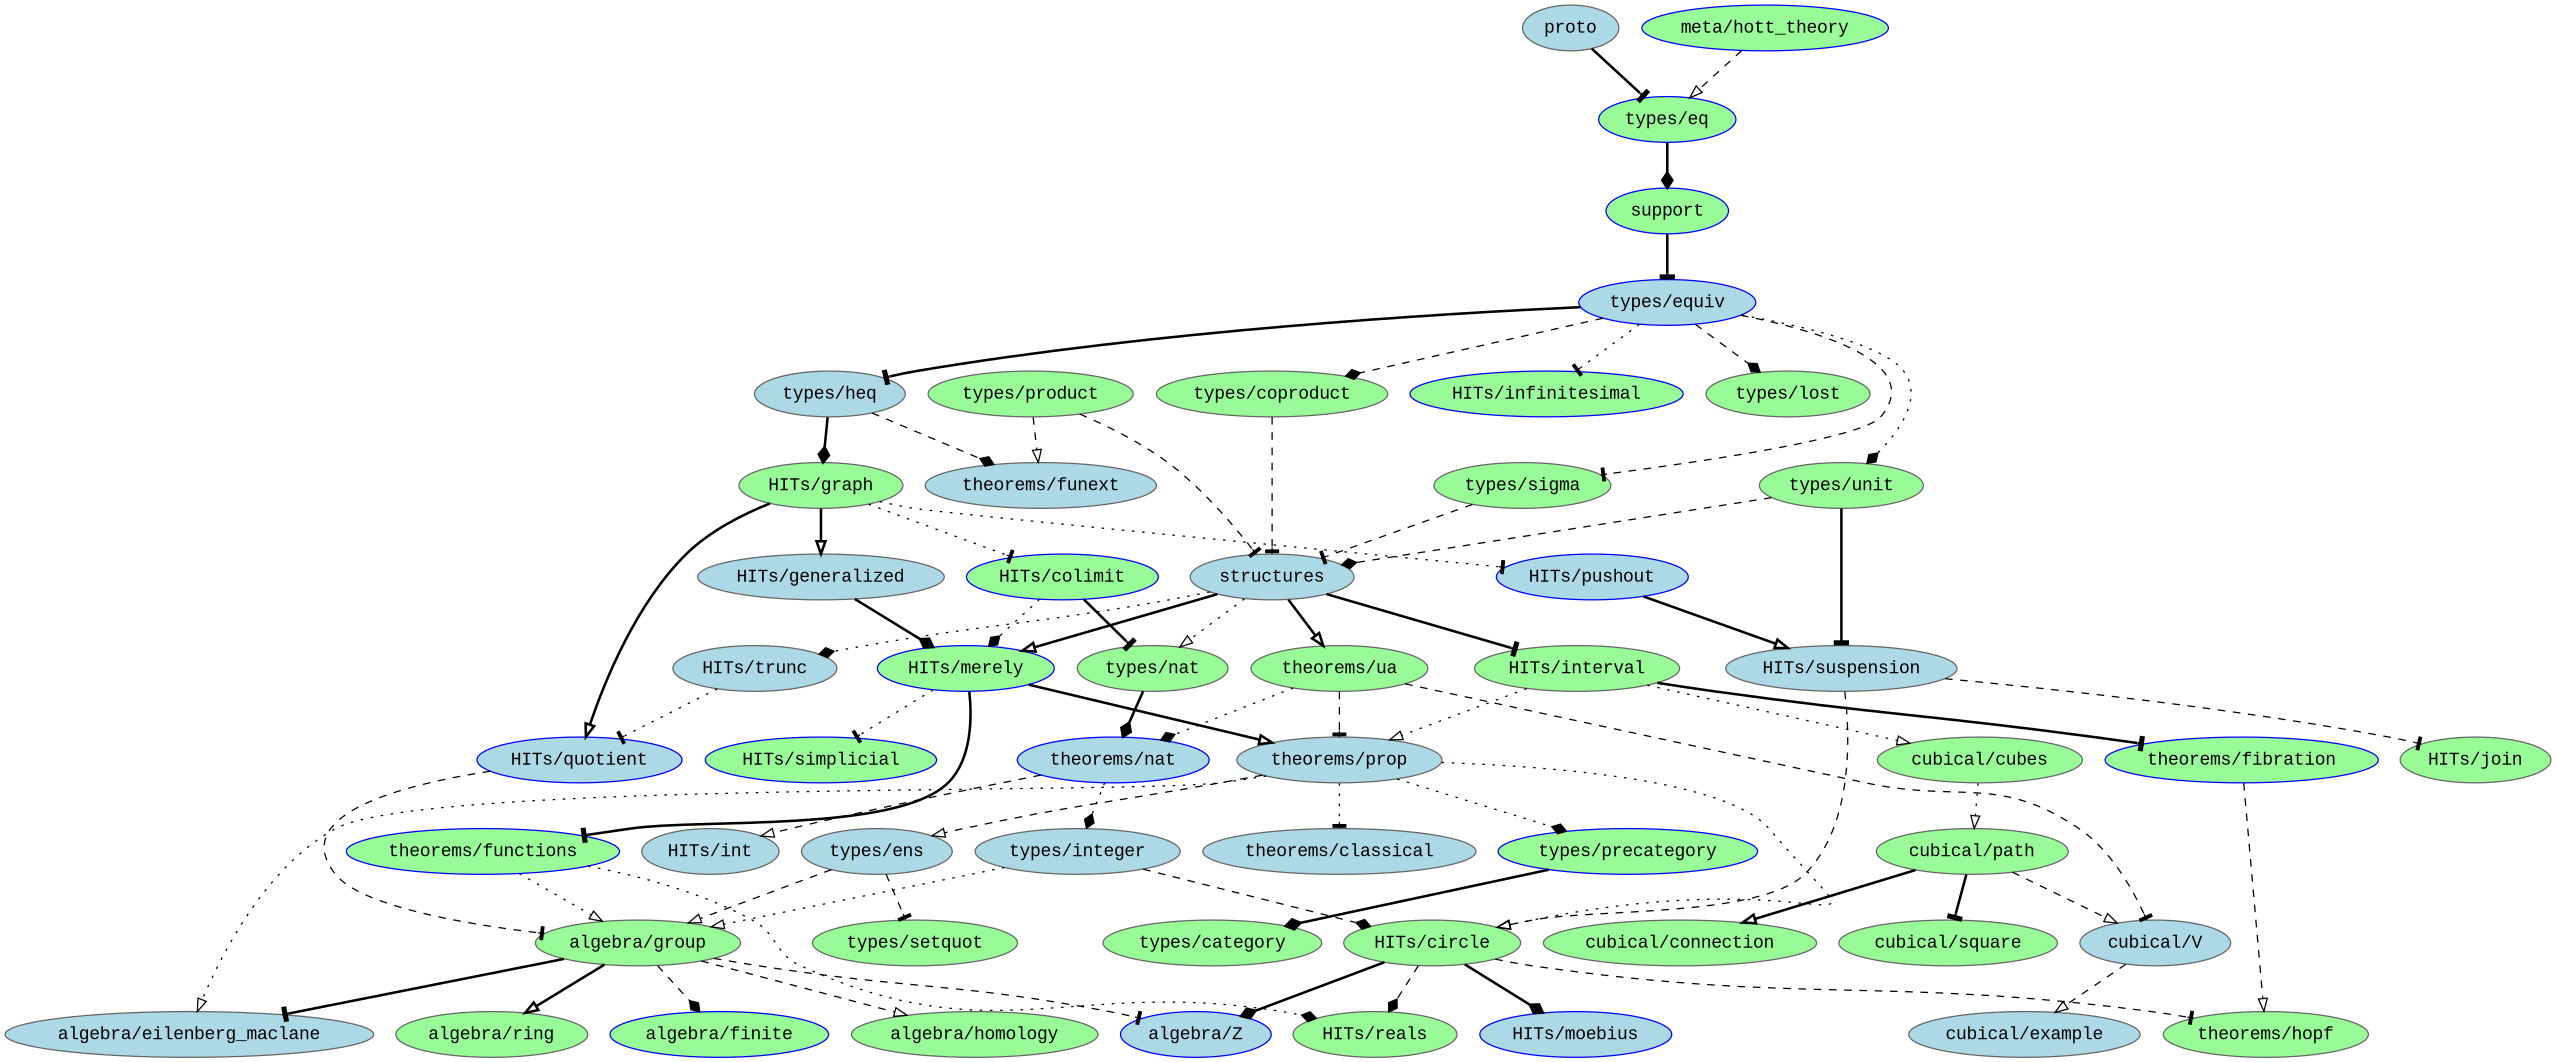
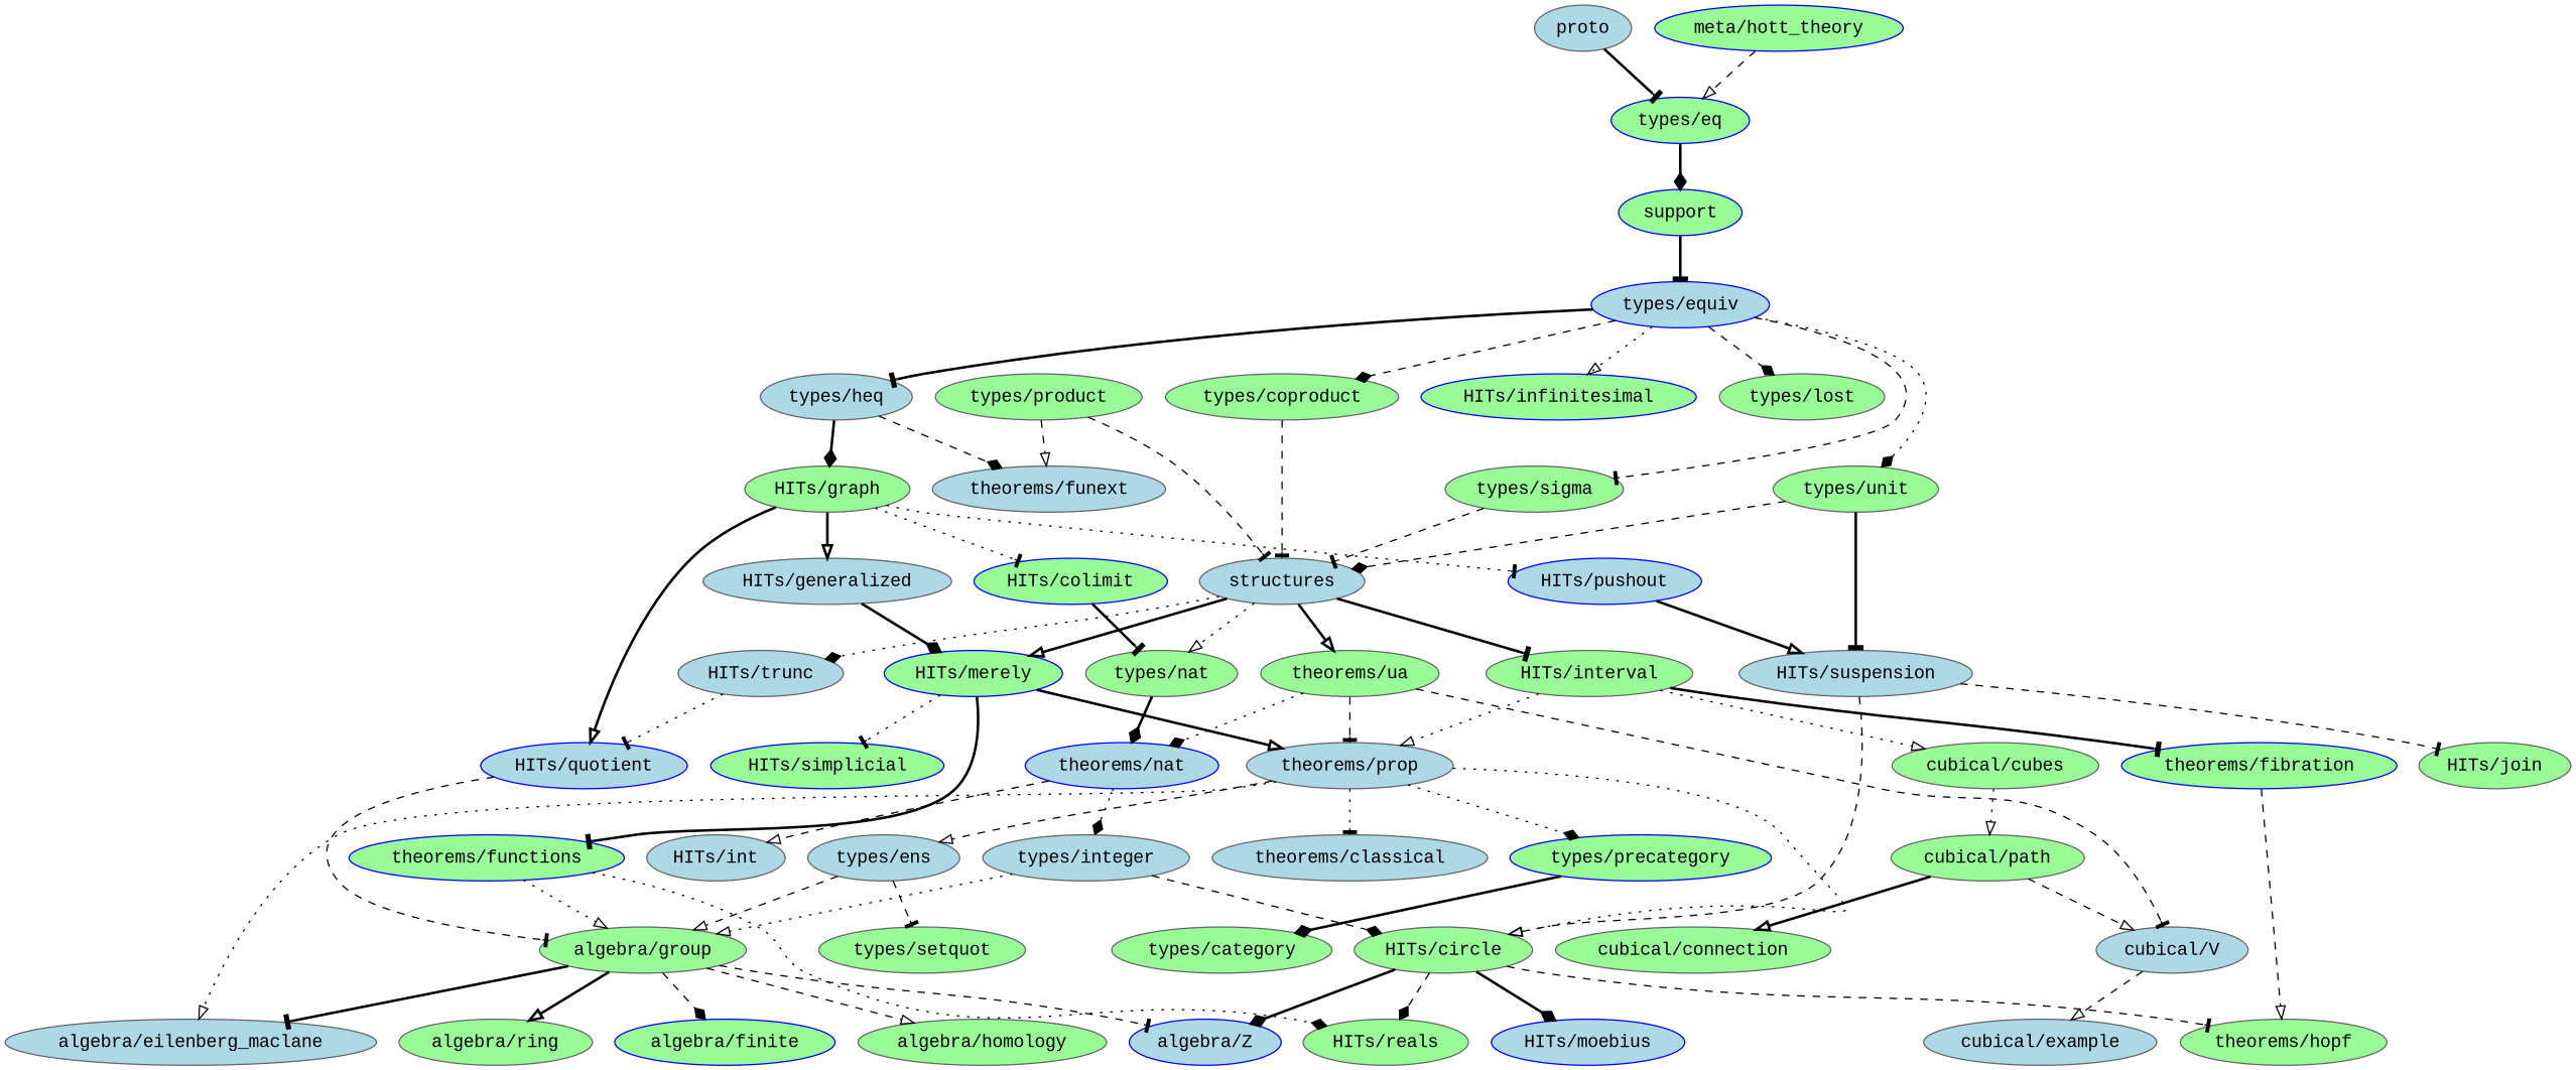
  digraph {
    fontname="Liberation Mono"
    node [color=gray40 fillcolor=palegreen fontname="Liberation Mono" style=filled]
    edge [arrowhead=tee fontname="Liberation Mono" style=dashed]
    "algebra/group"
    "algebra/eilenberg_maclane" [fillcolor=lightblue]
    "algebra/finite" [color=blue]
    "algebra/homology"
    "algebra/ring"
    "algebra/Z" [color=blue fillcolor=lightblue]
    "types/eq" [color=blue]
    support [color=blue]
    "types/equiv" [color=blue fillcolor=lightblue]
    "types/coproduct"
    "types/heq" [fillcolor=lightblue]
    "HITs/infinitesimal" [color=blue]
    "types/lost"
    "types/unit"
    "types/sigma"
    "types/nat"
    "theorems/nat" [color=blue fillcolor=lightblue]
    structures [fillcolor=lightblue]
    "types/ens" [fillcolor=lightblue]
    "types/setquot"
    "HITs/graph"
    "theorems/funext" [fillcolor=lightblue]
    "HITs/suspension" [fillcolor=lightblue]
    "types/integer" [fillcolor=lightblue]
    "HITs/circle"
    "types/precategory" [color=blue]
    "types/category"
    "types/product"
    "HITs/interval"
    "cubical/cubes"
    "theorems/prop" [fillcolor=lightblue]
    "theorems/fibration" [color=blue]
    "HITs/merely" [color=blue]
    "HITs/simplicial" [color=blue]
    "theorems/functions" [color=blue]
    "HITs/trunc" [fillcolor=lightblue]
    "HITs/quotient" [color=blue fillcolor=lightblue]
    "HITs/colimit" [color=blue]
    "HITs/generalized" [fillcolor=lightblue]
    "HITs/pushout" [color=blue fillcolor=lightblue]
    "theorems/hopf"
    "HITs/moebius" [color=blue fillcolor=lightblue]
    "HITs/reals"
    "HITs/join"
    "cubical/path"
    "cubical/connection"
-   "cubical/square"
    "cubical/V" [fillcolor=lightblue]
    "cubical/example" [fillcolor=lightblue]
    "theorems/ua"
    "HITs/int" [fillcolor=lightblue]
    "theorems/classical" [fillcolor=lightblue]
    proto [fillcolor=lightblue]
    "meta/hott_theory" [color=blue]
    subgraph sub_1 {
      "algebra/group"
      "algebra/eilenberg_maclane"
      "algebra/finite"
      "algebra/homology"
      "algebra/ring"
      "algebra/Z"
    }
    subgraph sub_2 {
      "algebra/group"
      "types/eq"
      support
      "types/equiv"
      "types/coproduct"
      "types/heq"
      "HITs/infinitesimal"
      "types/lost"
      "types/unit"
      "types/sigma"
      "types/nat"
      "theorems/nat"
      structures
      "types/ens"
      "types/setquot"
      "HITs/graph"
      "theorems/funext"
      "HITs/suspension"
      "types/integer"
      "HITs/circle"
      "types/precategory"
      "types/category"
      "types/product"
    }
    subgraph sub_3 {
      "algebra/group"
      "algebra/Z"
      "HITs/infinitesimal"
      "types/nat"
      "HITs/graph"
      "HITs/suspension"
      "HITs/circle"
      "HITs/interval"
      "cubical/cubes"
      "theorems/prop"
      "theorems/fibration"
      "HITs/merely"
      "HITs/simplicial"
      "theorems/functions"
      "HITs/trunc"
      "HITs/quotient"
      "HITs/colimit"
      "HITs/generalized"
      "HITs/pushout"
      "theorems/hopf"
      "HITs/moebius"
      "HITs/reals"
      "HITs/join"
    }
    subgraph sub_4 {
      "cubical/cubes"
      "cubical/path"
      "cubical/connection"
-     "cubical/square"
      "cubical/V"
      "cubical/example"
    }
    subgraph sub_5 {
      "algebra/group"
      "algebra/eilenberg_maclane"
      "theorems/nat"
      "types/ens"
      "theorems/funext"
      "types/integer"
      "HITs/circle"
      "types/precategory"
      "types/product"
      "theorems/prop"
      "theorems/fibration"
      "theorems/functions"
      "theorems/hopf"
      "HITs/reals"
      "cubical/V"
      "theorems/ua"
      "HITs/int"
      "theorems/classical"
    }
    "algebra/group" -> "algebra/eilenberg_maclane" [style=bold]
    "algebra/group" -> "algebra/finite" [arrowhead=diamond]
    "algebra/group" -> "algebra/homology" [arrowhead=onormal]
    "algebra/group" -> "algebra/ring" [arrowhead=onormal style=bold]
    "algebra/group" -> "algebra/Z"
    "types/eq" -> support [arrowhead=diamond style=bold]
    support -> "types/equiv" [style=bold]
    "types/equiv" -> "types/coproduct" [arrowhead=diamond]
    "types/equiv" -> "types/heq" [style=bold]
-   "types/equiv" -> "HITs/infinitesimal" [style=dotted]
+   "types/equiv" -> "HITs/infinitesimal" [arrowhead=onormal style=dotted]
    "types/equiv" -> "types/lost" [arrowhead=diamond]
    "types/equiv" -> "types/unit" [arrowhead=diamond style=dotted]
    "types/equiv" -> "types/sigma"
    "types/coproduct" -> structures
    "types/heq" -> "HITs/graph" [arrowhead=diamond style=bold]
    "types/heq" -> "theorems/funext" [arrowhead=diamond]
    "types/unit" -> structures [arrowhead=diamond]
    "types/unit" -> "HITs/suspension" [style=bold]
    "types/sigma" -> structures
    "types/nat" -> "theorems/nat" [arrowhead=diamond style=bold]
    "theorems/nat" -> "types/integer" [arrowhead=diamond style=dotted]
    "theorems/nat" -> "HITs/int" [arrowhead=onormal]
    structures -> "types/nat" [arrowhead=onormal style=dotted]
    structures -> "HITs/interval" [style=bold]
    structures -> "HITs/merely" [arrowhead=onormal style=bold]
    structures -> "HITs/trunc" [arrowhead=diamond style=dotted]
    structures -> "theorems/ua" [arrowhead=onormal style=bold]
    "types/ens" -> "algebra/group" [arrowhead=onormal]
    "types/ens" -> "types/setquot"
    "HITs/graph" -> "HITs/quotient" [arrowhead=onormal style=bold]
    "HITs/graph" -> "HITs/colimit" [style=dotted]
    "HITs/graph" -> "HITs/generalized" [arrowhead=onormal style=bold]
    "HITs/graph" -> "HITs/pushout" [style=dotted]
    "HITs/suspension" -> "HITs/circle" [arrowhead=onormal]
    "HITs/suspension" -> "HITs/join"
    "types/integer" -> "algebra/group" [arrowhead=onormal style=dotted]
    "types/integer" -> "HITs/circle" [arrowhead=diamond]
    "HITs/circle" -> "algebra/Z" [arrowhead=diamond style=bold]
    "HITs/circle" -> "theorems/hopf"
    "HITs/circle" -> "HITs/moebius" [arrowhead=diamond style=bold]
    "HITs/circle" -> "HITs/reals" [arrowhead=diamond]
    "types/precategory" -> "types/category" [arrowhead=diamond style=bold]
    "types/product" -> structures
    "types/product" -> "theorems/funext" [arrowhead=onormal]
    "HITs/interval" -> "cubical/cubes" [arrowhead=onormal style=dotted]
    "HITs/interval" -> "theorems/prop" [arrowhead=onormal style=dotted]
    "HITs/interval" -> "theorems/fibration" [style=bold]
    "cubical/cubes" -> "cubical/path" [arrowhead=onormal style=dotted]
    "theorems/prop" -> "algebra/eilenberg_maclane" [arrowhead=onormal style=dotted]
    "theorems/prop" -> "types/ens" [arrowhead=onormal]
    "theorems/prop" -> "HITs/circle" [arrowhead=onormal style=dotted]
    "theorems/prop" -> "types/precategory" [arrowhead=diamond style=dotted]
    "theorems/prop" -> "theorems/classical" [style=dotted]
    "theorems/fibration" -> "theorems/hopf" [arrowhead=onormal]
    "HITs/merely" -> "theorems/prop" [arrowhead=onormal style=bold]
    "HITs/merely" -> "HITs/simplicial" [style=dotted]
    "HITs/merely" -> "theorems/functions" [style=bold]
    "theorems/functions" -> "algebra/group" [arrowhead=onormal style=dotted]
    "theorems/functions" -> "HITs/reals" [arrowhead=diamond style=dotted]
    "HITs/trunc" -> "HITs/quotient" [style=dotted]
    "HITs/quotient" -> "algebra/group"
    "HITs/colimit" -> "types/nat" [style=bold]
-   "HITs/colimit" -> "HITs/merely" [arrowhead=diamond style=dotted]
    "HITs/generalized" -> "HITs/merely" [arrowhead=diamond style=bold]
    "HITs/pushout" -> "HITs/suspension" [arrowhead=onormal style=bold]
    "cubical/path" -> "cubical/connection" [arrowhead=onormal style=bold]
-   "cubical/path" -> "cubical/square" [style=bold]
    "cubical/path" -> "cubical/V" [arrowhead=onormal]
    "cubical/V" -> "cubical/example" [arrowhead=onormal]
    "theorems/ua" -> "theorems/nat" [arrowhead=diamond style=dotted]
    "theorems/ua" -> "theorems/prop"
    "theorems/ua" -> "cubical/V"
    proto -> "types/eq" [style=bold]
    "meta/hott_theory" -> "types/eq" [arrowhead=onormal]
  }
